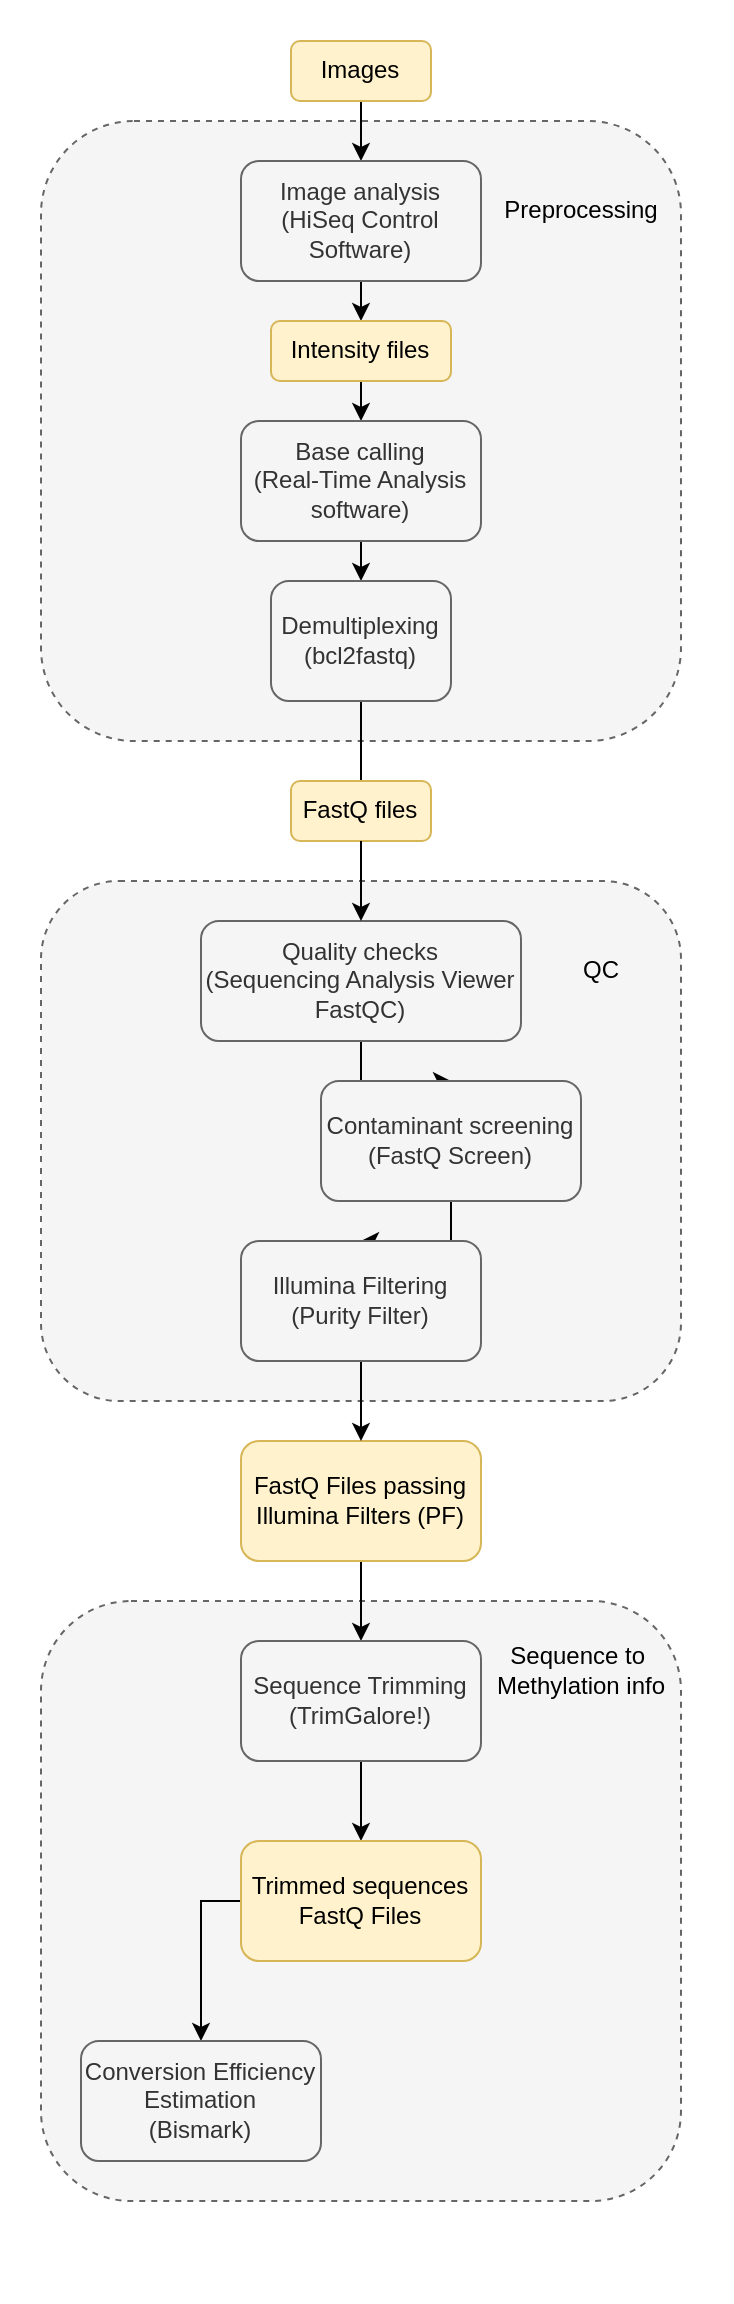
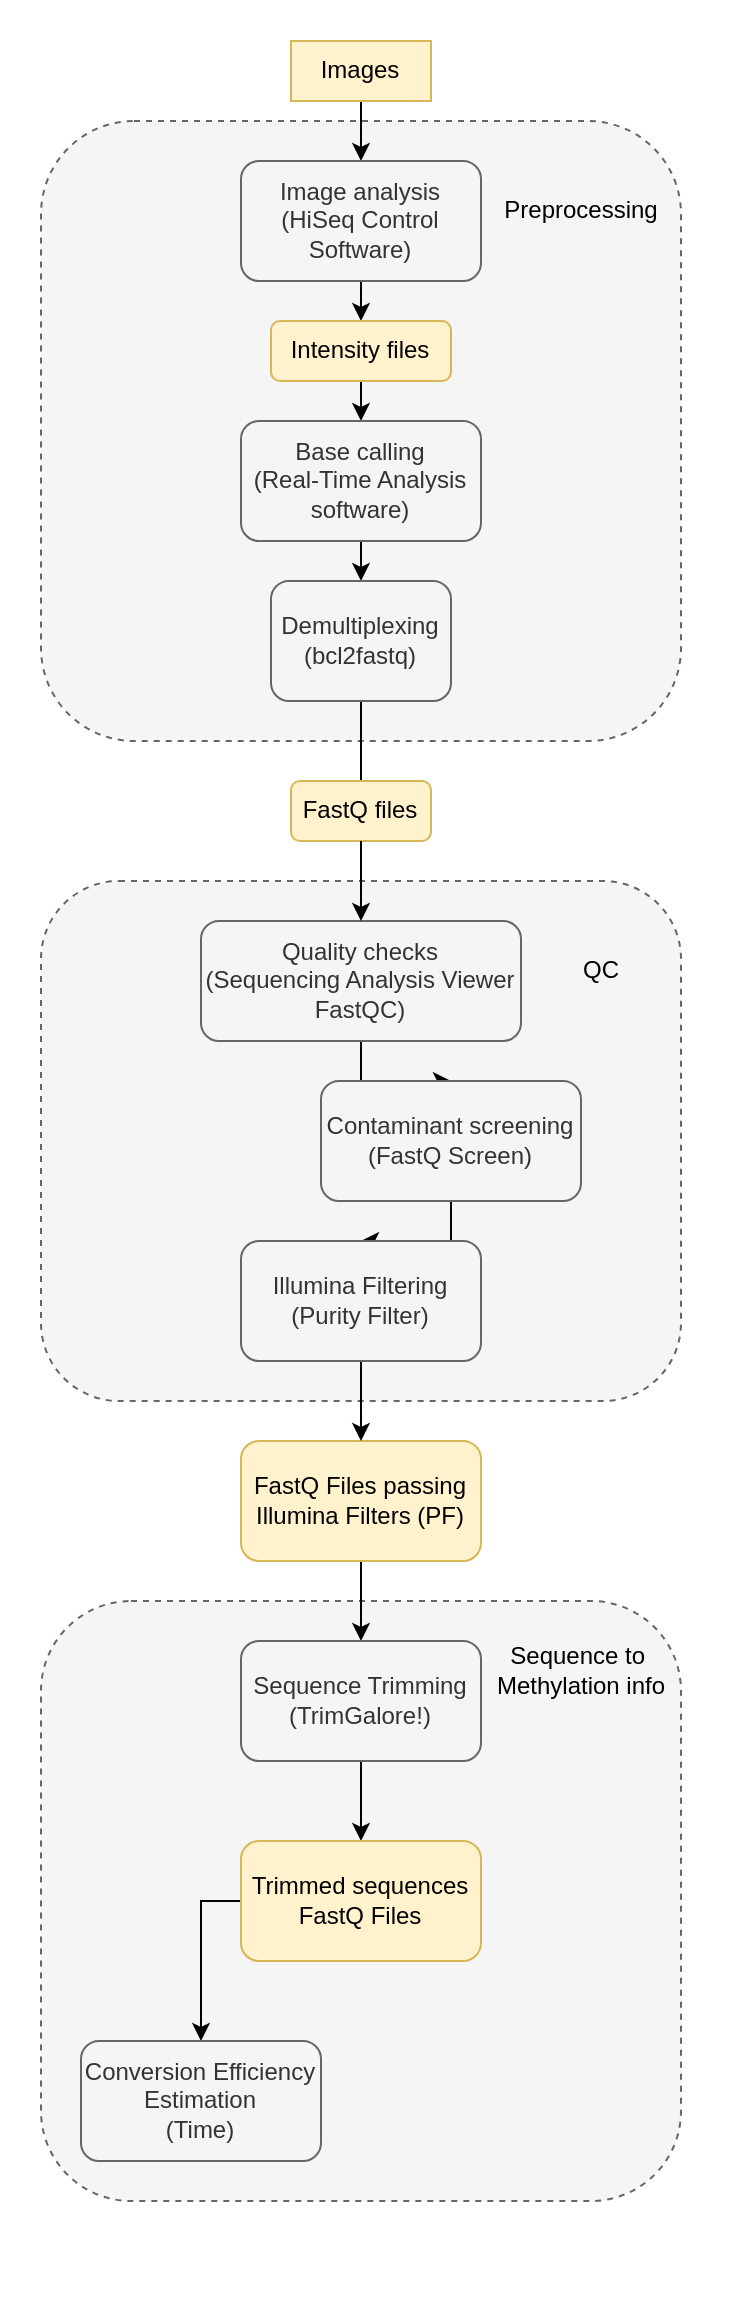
  <mxCell id="0" style=";html=1;" />
  <mxCell id="1" style=";html=1;" parent="0" />
  <mxCell id="2" value="" style="rounded=1;whiteSpace=wrap;html=1;dashed=1;fillColor=#f5f5f5;fontColor=#333333;strokeColor=#666666;" vertex="1" parent="1"><mxGeometry x="20" y="800" width="320" height="300" as="geometry" /></mxCell>
  <mxCell id="3" value="" style="edgeStyle=orthogonalEdgeStyle;rounded=0;orthogonalLoop=1;jettySize=auto;html=1;" edge="1" parent="1" source="4" target="6"><mxGeometry relative="1" as="geometry" /></mxCell>
  <mxCell id="4" value="FastQ Files passing Illumina Filters (PF)" style="rounded=1;whiteSpace=wrap;html=1;fillColor=#fff2cc;strokeColor=#d6b656;fillStyle=solid;" parent="1" vertex="1"><mxGeometry x="120" y="720" width="120" height="60" as="geometry" /></mxCell>
  <mxCell id="5" value="" style="edgeStyle=orthogonalEdgeStyle;rounded=0;orthogonalLoop=1;jettySize=auto;html=1;" edge="1" parent="1" source="6" target="8"><mxGeometry relative="1" as="geometry" /></mxCell>
  <mxCell id="6" value="Sequence Trimming (TrimGalore!)" style="rounded=1;whiteSpace=wrap;html=1;fillColor=#f5f5f5;strokeColor=#666666;fillStyle=solid;fontColor=#333333;" parent="1" vertex="1"><mxGeometry x="120" y="820" width="120" height="60" as="geometry" /></mxCell>
  <mxCell id="7" style="edgeStyle=orthogonalEdgeStyle;rounded=0;orthogonalLoop=1;jettySize=auto;html=1;exitX=0;exitY=0.5;exitDx=0;exitDy=0;" edge="1" parent="1" source="8" target="9"><mxGeometry relative="1" as="geometry" /></mxCell>
  <mxCell id="8" value="Trimmed sequences FastQ Files" style="rounded=1;whiteSpace=wrap;html=1;fillColor=#fff2cc;strokeColor=#d6b656;fillStyle=solid;" parent="1" vertex="1"><mxGeometry x="120" y="920" width="120" height="60" as="geometry" /></mxCell>
- <mxCell id="9" value="&lt;div&gt;Conversion Efficiency Estimation&lt;/div&gt;&lt;div&gt;(Bismark)&lt;/div&gt;" style="rounded=1;whiteSpace=wrap;html=1;fillColor=#f5f5f5;strokeColor=#666666;fillStyle=solid;fontColor=#333333;" parent="1" vertex="1"><mxGeometry x="40" y="1020" width="120" height="60" as="geometry" /></mxCell>
+ <mxCell id="9" value="&lt;div&gt;Conversion Efficiency Estimation&lt;/div&gt;&lt;div&gt;(Time)&lt;/div&gt;" style="rounded=1;whiteSpace=wrap;html=1;fillColor=#f5f5f5;strokeColor=#666666;fillStyle=solid;fontColor=#333333;" parent="1" vertex="1"><mxGeometry x="40" y="1020" width="120" height="60" as="geometry" /></mxCell>
  <mxCell id="10" value="" style="rounded=1;whiteSpace=wrap;html=1;dashed=1;fillColor=#f5f5f5;fontColor=#333333;strokeColor=#666666;" vertex="1" parent="1"><mxGeometry x="20" y="60" width="320" height="310" as="geometry" /></mxCell>
  <mxCell id="11" style="edgeStyle=orthogonalEdgeStyle;rounded=0;orthogonalLoop=1;jettySize=auto;html=1;exitX=0.5;exitY=1;exitDx=0;exitDy=0;entryX=0.5;entryY=0;entryDx=0;entryDy=0;" edge="1" parent="1" source="12" target="14"><mxGeometry relative="1" as="geometry" /></mxCell>
- <mxCell id="12" value="Images" style="rounded=1;whiteSpace=wrap;html=1;fillColor=#fff2cc;strokeColor=#d6b656;fillStyle=solid;" vertex="1" parent="1"><mxGeometry x="145" y="20" width="70" height="30" as="geometry" /></mxCell>
+ <mxCell id="12" value="Images" style="whiteSpace=wrap;html=1;fillColor=#fff2cc;strokeColor=#d6b656;fillStyle=solid;rounded=0;" vertex="1" parent="1"><mxGeometry x="145" y="20" width="70" height="30" as="geometry" /></mxCell>
  <mxCell id="13" style="edgeStyle=orthogonalEdgeStyle;rounded=0;orthogonalLoop=1;jettySize=auto;html=1;exitX=0.5;exitY=1;exitDx=0;exitDy=0;entryX=0.5;entryY=0;entryDx=0;entryDy=0;" edge="1" parent="1" source="14" target="16"><mxGeometry relative="1" as="geometry" /></mxCell>
  <mxCell id="14" value="Image analysis (HiSeq Control Software)" style="rounded=1;whiteSpace=wrap;html=1;fillColor=#f5f5f5;strokeColor=#666666;fillStyle=solid;fontColor=#333333;" vertex="1" parent="1"><mxGeometry x="120" y="80" width="120" height="60" as="geometry" /></mxCell>
  <mxCell id="15" style="edgeStyle=orthogonalEdgeStyle;rounded=0;orthogonalLoop=1;jettySize=auto;html=1;exitX=0.5;exitY=1;exitDx=0;exitDy=0;entryX=0.5;entryY=0;entryDx=0;entryDy=0;" edge="1" parent="1" source="16" target="18"><mxGeometry relative="1" as="geometry" /></mxCell>
  <mxCell id="16" value="Intensity files" style="rounded=1;whiteSpace=wrap;html=1;fillColor=#fff2cc;strokeColor=#d6b656;fillStyle=solid;" vertex="1" parent="1"><mxGeometry x="135" y="160" width="90" height="30" as="geometry" /></mxCell>
  <mxCell id="17" style="edgeStyle=orthogonalEdgeStyle;rounded=0;orthogonalLoop=1;jettySize=auto;html=1;exitX=0.5;exitY=1;exitDx=0;exitDy=0;entryX=0.5;entryY=0;entryDx=0;entryDy=0;" edge="1" parent="1" source="18" target="20"><mxGeometry relative="1" as="geometry" /></mxCell>
  <mxCell id="18" value="Base calling&lt;br&gt;(Real-Time Analysis software)" style="rounded=1;whiteSpace=wrap;html=1;fillColor=#f5f5f5;strokeColor=#666666;fillStyle=solid;fontColor=#333333;" vertex="1" parent="1"><mxGeometry x="120" y="210" width="120" height="60" as="geometry" /></mxCell>
  <mxCell id="19" value="" style="edgeStyle=orthogonalEdgeStyle;rounded=0;orthogonalLoop=1;jettySize=auto;html=1;" edge="1" parent="1" source="20" target="24"><mxGeometry relative="1" as="geometry" /></mxCell>
  <mxCell id="20" value="Demultiplexing&lt;br&gt;(bcl2fastq)" style="rounded=1;whiteSpace=wrap;html=1;fillColor=#f5f5f5;strokeColor=#666666;fillStyle=solid;fontColor=#333333;" vertex="1" parent="1"><mxGeometry x="135" y="290" width="90" height="60" as="geometry" /></mxCell>
  <mxCell id="21" value="FastQ files" style="rounded=1;whiteSpace=wrap;html=1;fillColor=#fff2cc;strokeColor=#d6b656;fillStyle=solid;" vertex="1" parent="1"><mxGeometry x="145" y="390" width="70" height="30" as="geometry" /></mxCell>
  <mxCell id="22" value="" style="rounded=1;whiteSpace=wrap;html=1;dashed=1;fillColor=#f5f5f5;fontColor=#333333;strokeColor=#666666;" vertex="1" parent="1"><mxGeometry x="20" y="440" width="320" height="260" as="geometry" /></mxCell>
  <mxCell id="23" style="edgeStyle=orthogonalEdgeStyle;rounded=0;orthogonalLoop=1;jettySize=auto;html=1;exitX=0.5;exitY=1;exitDx=0;exitDy=0;entryX=0.5;entryY=0;entryDx=0;entryDy=0;" edge="1" parent="1" source="24" target="26"><mxGeometry relative="1" as="geometry" /></mxCell>
  <mxCell id="24" value="Quality checks&lt;br&gt;(Sequencing Analysis Viewer&lt;br&gt;FastQC)" style="rounded=1;whiteSpace=wrap;html=1;fillColor=#f5f5f5;strokeColor=#666666;fillStyle=solid;fontColor=#333333;" vertex="1" parent="1"><mxGeometry x="100" y="460" width="160" height="60" as="geometry" /></mxCell>
  <mxCell id="25" style="edgeStyle=orthogonalEdgeStyle;rounded=0;orthogonalLoop=1;jettySize=auto;html=1;exitX=0.5;exitY=1;exitDx=0;exitDy=0;entryX=0.5;entryY=0;entryDx=0;entryDy=0;" edge="1" parent="1" source="26" target="28"><mxGeometry relative="1" as="geometry" /></mxCell>
  <mxCell id="26" value="Contaminant screening&lt;br&gt;(FastQ Screen)" style="rounded=1;whiteSpace=wrap;html=1;fillColor=#f5f5f5;strokeColor=#666666;fillStyle=solid;fontColor=#333333;" vertex="1" parent="1"><mxGeometry x="160" y="540" width="130" height="60" as="geometry" /></mxCell>
  <mxCell id="27" value="" style="edgeStyle=orthogonalEdgeStyle;rounded=0;orthogonalLoop=1;jettySize=auto;html=1;" edge="1" parent="1" source="28" target="4"><mxGeometry relative="1" as="geometry" /></mxCell>
  <mxCell id="28" value="&lt;div&gt;Illumina Filtering&lt;/div&gt;&lt;div&gt;(Purity Filter)&lt;/div&gt;" style="rounded=1;whiteSpace=wrap;html=1;fillColor=#f5f5f5;strokeColor=#666666;fillStyle=solid;fontColor=#333333;" vertex="1" parent="1"><mxGeometry x="120" y="620" width="120" height="60" as="geometry" /></mxCell>
  <mxCell id="29" value="" style="edgeStyle=orthogonalEdgeStyle;rounded=0;orthogonalLoop=1;jettySize=auto;html=1;" edge="1" parent="1" source="21" target="24"><mxGeometry relative="1" as="geometry" /></mxCell>
  <mxCell id="30" style="edgeStyle=orthogonalEdgeStyle;rounded=0;orthogonalLoop=1;jettySize=auto;html=1;exitX=0.5;exitY=1;exitDx=0;exitDy=0;" edge="1" parent="1"><mxGeometry relative="1" as="geometry"><mxPoint x="190" y="1130" as="sourcePoint" /><mxPoint x="190" y="1130" as="targetPoint" /></mxGeometry></mxCell>
  <mxCell id="31" style="edgeStyle=orthogonalEdgeStyle;rounded=0;orthogonalLoop=1;jettySize=auto;html=1;exitX=0.5;exitY=1;exitDx=0;exitDy=0;" edge="1" parent="1"><mxGeometry relative="1" as="geometry"><mxPoint x="190" y="1130" as="sourcePoint" /><mxPoint x="190" y="1130" as="targetPoint" /></mxGeometry></mxCell>
  <mxCell id="32" value="Preprocessing" style="text;html=1;align=center;verticalAlign=middle;resizable=0;points=[];autosize=1;strokeColor=none;fillColor=none;" vertex="1" parent="1"><mxGeometry x="240" y="90" width="100" height="30" as="geometry" /></mxCell>
  <mxCell id="33" value="QC" style="text;html=1;align=center;verticalAlign=middle;resizable=0;points=[];autosize=1;strokeColor=none;fillColor=none;" vertex="1" parent="1"><mxGeometry x="280" y="470" width="40" height="30" as="geometry" /></mxCell>
  <mxCell id="34" value="&lt;div&gt;Sequence to&amp;nbsp;&lt;/div&gt;&lt;div&gt;Methylation info&lt;/div&gt;" style="text;html=1;align=center;verticalAlign=middle;resizable=0;points=[];autosize=1;strokeColor=none;fillColor=none;" vertex="1" parent="1"><mxGeometry x="235" y="815" width="110" height="40" as="geometry" /></mxCell>
